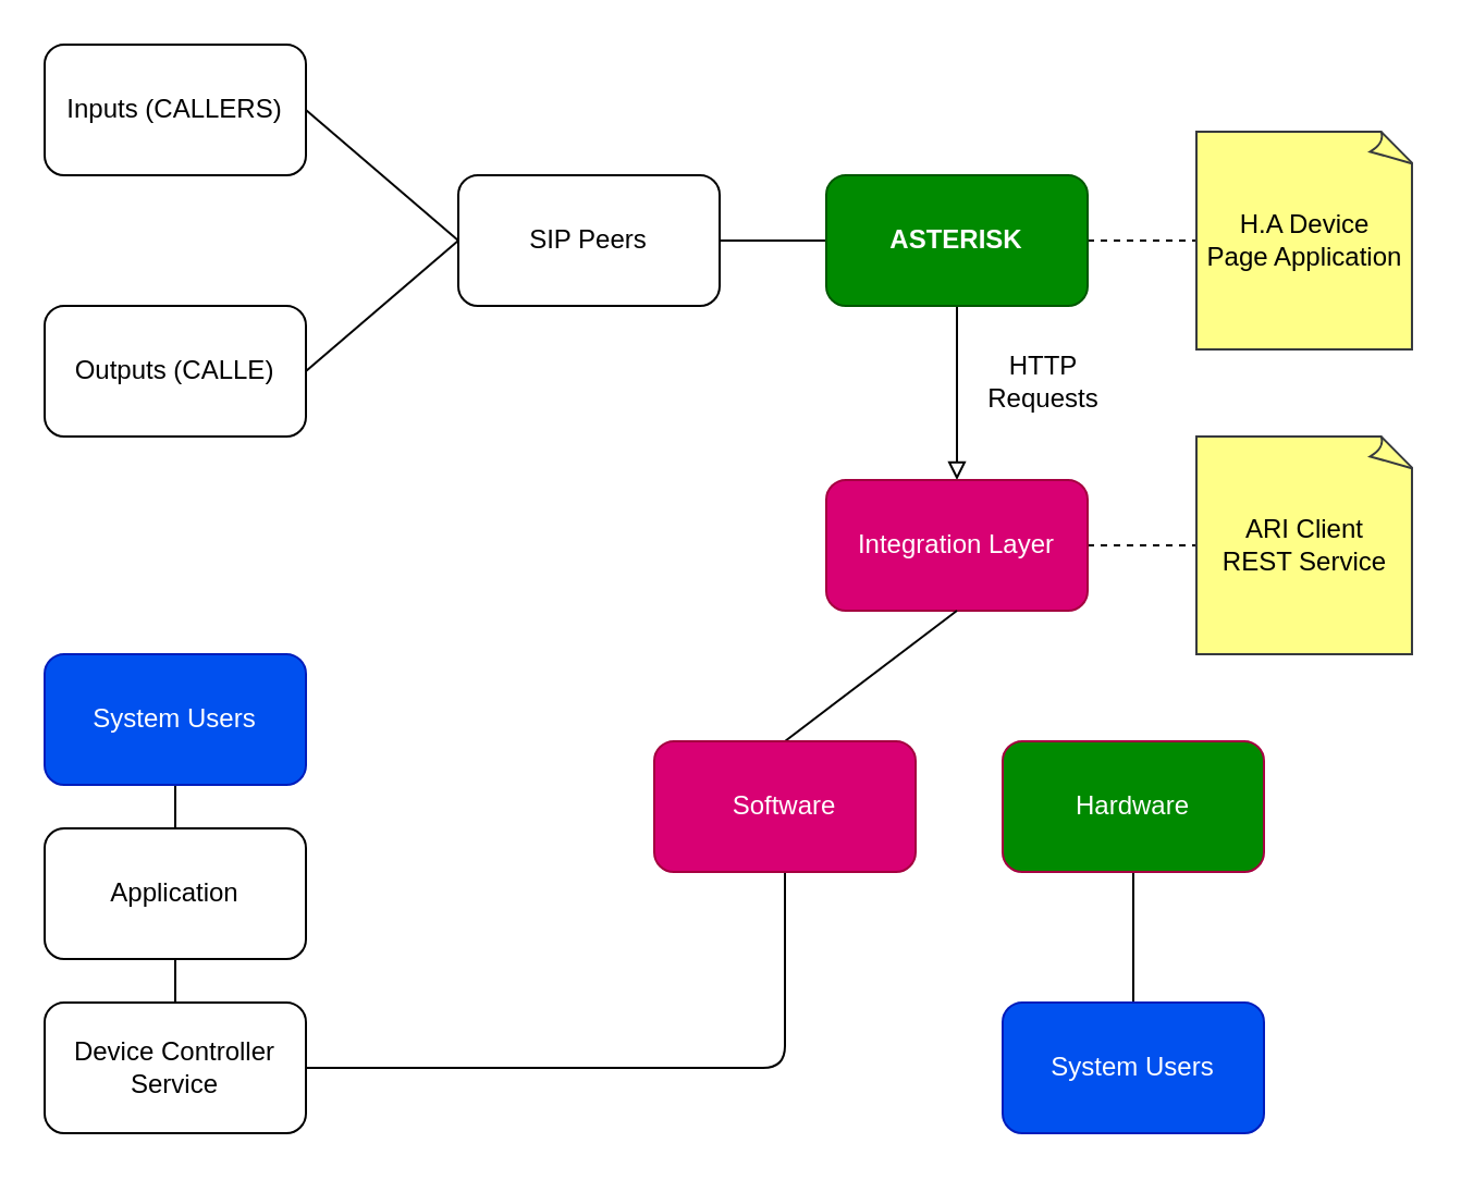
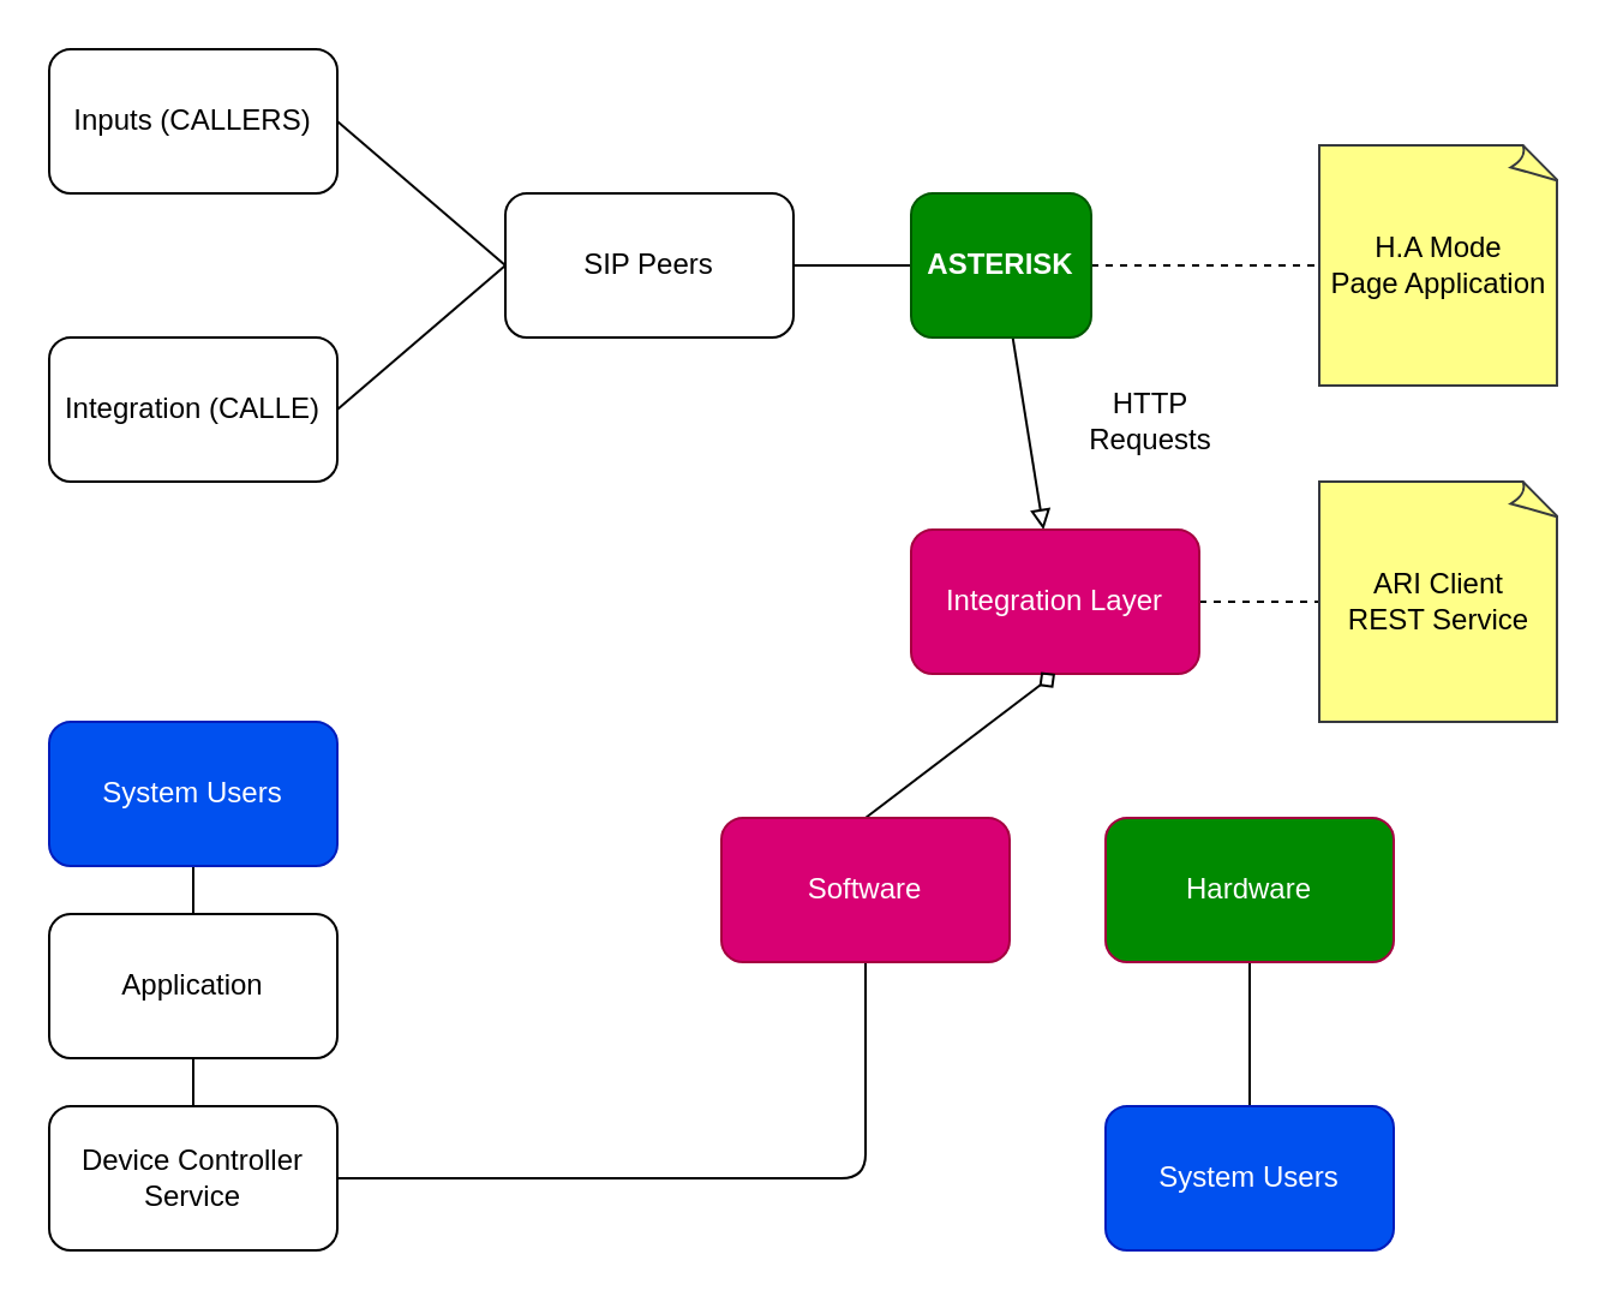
  <mxCell id="0" />
  <mxCell id="1" parent="0" />
  <mxCell id="2" value="" style="edgeStyle=none;html=1;endArrow=none;endFill=0;" parent="1" source="5" target="6" edge="1"><mxGeometry relative="1" as="geometry" /></mxCell>
  <mxCell id="3" value="" style="edgeStyle=none;html=1;endArrow=block;endFill=0;" parent="1" source="5" target="8" edge="1"><mxGeometry relative="1" as="geometry" /></mxCell>
  <mxCell id="4" style="edgeStyle=none;html=1;exitX=1;exitY=0.5;exitDx=0;exitDy=0;entryX=0;entryY=0.5;entryDx=0;entryDy=0;entryPerimeter=0;dashed=1;fontSize=14;endArrow=none;endFill=0;" parent="1" source="5" edge="1"><mxGeometry relative="1" as="geometry"><mxPoint x="549" y="110" as="targetPoint" /></mxGeometry></mxCell>
- <mxCell id="5" value="ASTERISK" style="rounded=1;whiteSpace=wrap;html=1;fontSize=12;fontStyle=1;fillColor=#008a00;fontColor=#ffffff;strokeColor=#005700;" parent="1" vertex="1"><mxGeometry x="379" y="80" width="120" height="60" as="geometry" /></mxCell>
+ <mxCell id="5" value="ASTERISK" style="rounded=1;whiteSpace=wrap;html=1;fontSize=12;fontStyle=1;fillColor=#008a00;fontColor=#ffffff;strokeColor=#005700;" parent="1" vertex="1"><mxGeometry x="379" y="80" width="75" height="60" as="geometry" /></mxCell>
  <mxCell id="6" value="SIP Peers" style="whiteSpace=wrap;html=1;rounded=1;" parent="1" vertex="1"><mxGeometry x="210" y="80" width="120" height="60" as="geometry" /></mxCell>
  <mxCell id="7" style="edgeStyle=none;html=1;exitX=1;exitY=0.5;exitDx=0;exitDy=0;entryX=0;entryY=0.5;entryDx=0;entryDy=0;entryPerimeter=0;dashed=1;fontSize=14;fontColor=#000000;endArrow=none;endFill=0;" parent="1" source="8" edge="1"><mxGeometry relative="1" as="geometry"><mxPoint x="549" y="250" as="targetPoint" /></mxGeometry></mxCell>
  <mxCell id="8" value="Integration Layer" style="whiteSpace=wrap;html=1;rounded=1;fillStyle=solid;fillColor=#d80073;fontColor=#ffffff;strokeColor=#A50040;" parent="1" vertex="1"><mxGeometry x="379" y="220" width="120" height="60" as="geometry" /></mxCell>
  <mxCell id="9" value="" style="edgeStyle=none;html=1;endArrow=none;endFill=0;" edge="1" parent="1" source="11" target="21"><mxGeometry relative="1" as="geometry" /></mxCell>
  <mxCell id="10" style="edgeStyle=orthogonalEdgeStyle;html=1;exitX=1;exitY=0.5;exitDx=0;exitDy=0;entryX=0.5;entryY=1;entryDx=0;entryDy=0;endArrow=none;endFill=0;" edge="1" parent="1" source="11" target="23"><mxGeometry relative="1" as="geometry" /></mxCell>
  <mxCell id="11" value="Device Controller Service" style="whiteSpace=wrap;html=1;rounded=1;fillStyle=solid;" parent="1" vertex="1"><mxGeometry x="20" y="460" width="120" height="60" as="geometry" /></mxCell>
  <mxCell id="12" style="edgeStyle=none;html=1;exitX=1;exitY=0.5;exitDx=0;exitDy=0;entryX=0;entryY=0.5;entryDx=0;entryDy=0;endArrow=none;endFill=0;" edge="1" parent="1" source="13" target="6"><mxGeometry relative="1" as="geometry" /></mxCell>
- <mxCell id="13" value="Outputs (CALLE)" style="whiteSpace=wrap;html=1;rounded=1;" parent="1" vertex="1"><mxGeometry x="20" y="140" width="120" height="60" as="geometry" /></mxCell>
+ <mxCell id="13" value="Integration (CALLE)" style="whiteSpace=wrap;html=1;rounded=1;" parent="1" vertex="1"><mxGeometry x="20" y="140" width="120" height="60" as="geometry" /></mxCell>
  <mxCell id="14" style="edgeStyle=none;html=1;exitX=1;exitY=0.5;exitDx=0;exitDy=0;endArrow=none;endFill=0;" edge="1" parent="1" source="15"><mxGeometry relative="1" as="geometry"><mxPoint x="210" y="110" as="targetPoint" /></mxGeometry></mxCell>
  <mxCell id="15" value="Inputs (CALLERS)" style="whiteSpace=wrap;html=1;rounded=1;" parent="1" vertex="1"><mxGeometry x="20" y="20" width="120" height="60" as="geometry" /></mxCell>
  <mxCell id="16" style="edgeStyle=none;html=1;exitX=0.5;exitY=0;exitDx=0;exitDy=0;entryX=0.5;entryY=1;entryDx=0;entryDy=0;endArrow=none;endFill=0;" edge="1" parent="1" source="17" target="24"><mxGeometry relative="1" as="geometry" /></mxCell>
  <mxCell id="17" value="System Users" style="whiteSpace=wrap;html=1;rounded=1;fillStyle=solid;fillColor=#0050ef;fontColor=#ffffff;strokeColor=#001DBC;" parent="1" vertex="1"><mxGeometry x="460" y="460" width="120" height="60" as="geometry" /></mxCell>
- <mxCell id="18" value="H.A Device&lt;br style=&quot;font-size: 12px;&quot;&gt;Page Application" style="whiteSpace=wrap;html=1;shape=mxgraph.basic.document;fillStyle=solid;fontSize=12;fillColor=#ffff88;strokeColor=#36393d;fontColor=#000000;" parent="1" vertex="1"><mxGeometry x="549" y="60" width="100" height="100" as="geometry" /></mxCell>
+ <mxCell id="18" value="H.A Mode&lt;br style=&quot;font-size: 12px;&quot;&gt;Page Application" style="whiteSpace=wrap;html=1;shape=mxgraph.basic.document;fillStyle=solid;fontSize=12;fillColor=#ffff88;strokeColor=#36393d;fontColor=#000000;" parent="1" vertex="1"><mxGeometry x="549" y="60" width="100" height="100" as="geometry" /></mxCell>
  <mxCell id="19" value="ARI Client&lt;br style=&quot;font-size: 12px;&quot;&gt;REST Service" style="whiteSpace=wrap;html=1;shape=mxgraph.basic.document;fillStyle=solid;fontSize=12;fillColor=#ffff88;strokeColor=#36393d;fontColor=#000000;" parent="1" vertex="1"><mxGeometry x="549" y="200" width="100" height="100" as="geometry" /></mxCell>
  <mxCell id="20" value="HTTP Requests" style="text;strokeColor=none;align=center;fillColor=none;html=1;verticalAlign=middle;whiteSpace=wrap;rounded=0;" parent="1" vertex="1"><mxGeometry x="449" y="160" width="60" height="30" as="geometry" /></mxCell>
  <mxCell id="21" value="Application" style="whiteSpace=wrap;html=1;rounded=1;fillStyle=solid;" vertex="1" parent="1"><mxGeometry x="20" y="380" width="120" height="60" as="geometry" /></mxCell>
- <mxCell id="22" style="edgeStyle=none;html=1;exitX=0.5;exitY=0;exitDx=0;exitDy=0;entryX=0.5;entryY=1;entryDx=0;entryDy=0;endArrow=none;endFill=0;" edge="1" parent="1" source="23" target="8"><mxGeometry relative="1" as="geometry" /></mxCell>
+ <mxCell id="22" style="edgeStyle=none;html=1;exitX=0.5;exitY=0;exitDx=0;exitDy=0;entryX=0.5;entryY=1;entryDx=0;entryDy=0;endArrow=diamond;endFill=0;" edge="1" parent="1" source="23" target="8"><mxGeometry relative="1" as="geometry" /></mxCell>
  <mxCell id="23" value="Software" style="whiteSpace=wrap;html=1;rounded=1;fillStyle=solid;fillColor=#d80073;strokeColor=#A50040;fontColor=#ffffff;" vertex="1" parent="1"><mxGeometry x="300" y="340" width="120" height="60" as="geometry" /></mxCell>
  <mxCell id="24" value="Hardware" style="whiteSpace=wrap;html=1;rounded=1;fillStyle=solid;fillColor=#008a00;strokeColor=#A50040;fontColor=#ffffff;" vertex="1" parent="1"><mxGeometry x="460" y="340" width="120" height="60" as="geometry" /></mxCell>
  <mxCell id="25" style="edgeStyle=none;html=1;exitX=0.5;exitY=1;exitDx=0;exitDy=0;entryX=0.5;entryY=0;entryDx=0;entryDy=0;endArrow=none;endFill=0;" edge="1" parent="1" source="26" target="21"><mxGeometry relative="1" as="geometry" /></mxCell>
  <mxCell id="26" value="System Users" style="whiteSpace=wrap;html=1;rounded=1;fillStyle=solid;fillColor=#0050ef;fontColor=#ffffff;strokeColor=#001DBC;" vertex="1" parent="1"><mxGeometry x="20" y="300" width="120" height="60" as="geometry" /></mxCell>
